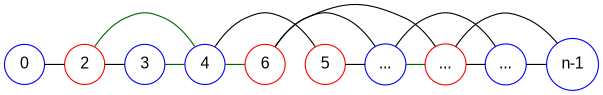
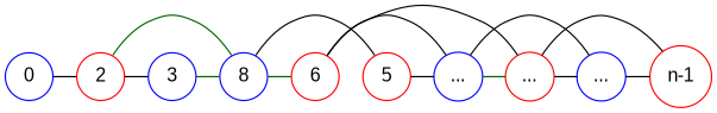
  graph {
    fontname="Liberation Sans"
    node [color=blue fillcolor="#ffffffff" fontname="Liberation Sans" shape=circle style=filled]
    edge [color=black fontname="Liberation Sans"]
    0
    2 [color=red]
    3
-   4
+   4 [label=8]
    5 [color=red]
    6 [color=red]
    n7 [label="..."]
    n8 [color=red label="..."]
    n9 [label="..."]
-   n10 [label="n-1"]
+   n10 [color=red label="n-1"]
    subgraph sub_1 {
      rank=same
      0
      2
      3
      4
      5
      6
      n7
      n8
      n9
      n10
    }
    0 -- 2
    2 -- 3
    2 -- 4 [color=darkgreen]
    3 -- 4 [color=darkgreen]
    4 -- 5
    4 -- 6 [color=darkgreen]
    5 -- n7
    6 -- n7
    6 -- n8
    n7 -- n8 [color=darkgreen]
    n7 -- n9
    n8 -- n9
    n8 -- n10
    n9 -- n10
  }
